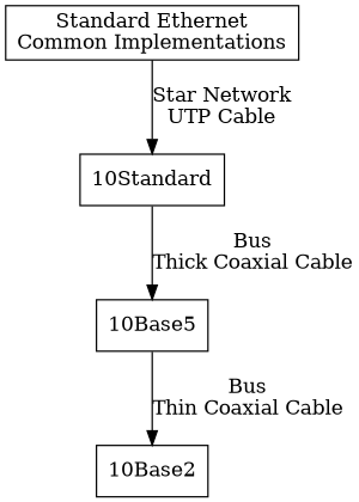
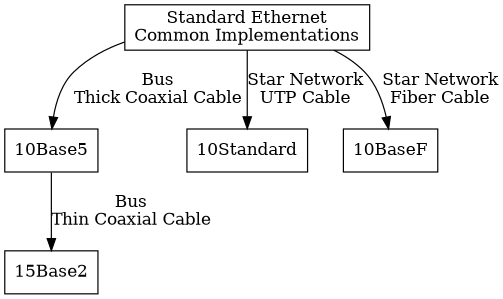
  digraph {
    rankdir=TB
    node [color=black fillcolor=white fontcolor=black shape=box style=filled]
    "Standard Ethernet\nCommon Implementations"
    "10Base5"
    n3 [label="10Standard"]
-   "10Base2"
-   n3 -> "10Base5" [label="Bus\nThick Coaxial Cable"]
+   "10BaseF"
+   "10Base2" [label="15Base2"]
+   "Standard Ethernet\nCommon Implementations" -> "10Base5" [label="Bus\nThick Coaxial Cable"]
    "Standard Ethernet\nCommon Implementations" -> n3 [label="Star Network\nUTP Cable"]
+   "Standard Ethernet\nCommon Implementations" -> "10BaseF" [label="Star Network\nFiber Cable"]
    "10Base5" -> "10Base2" [label="Bus\nThin Coaxial Cable"]
  }
